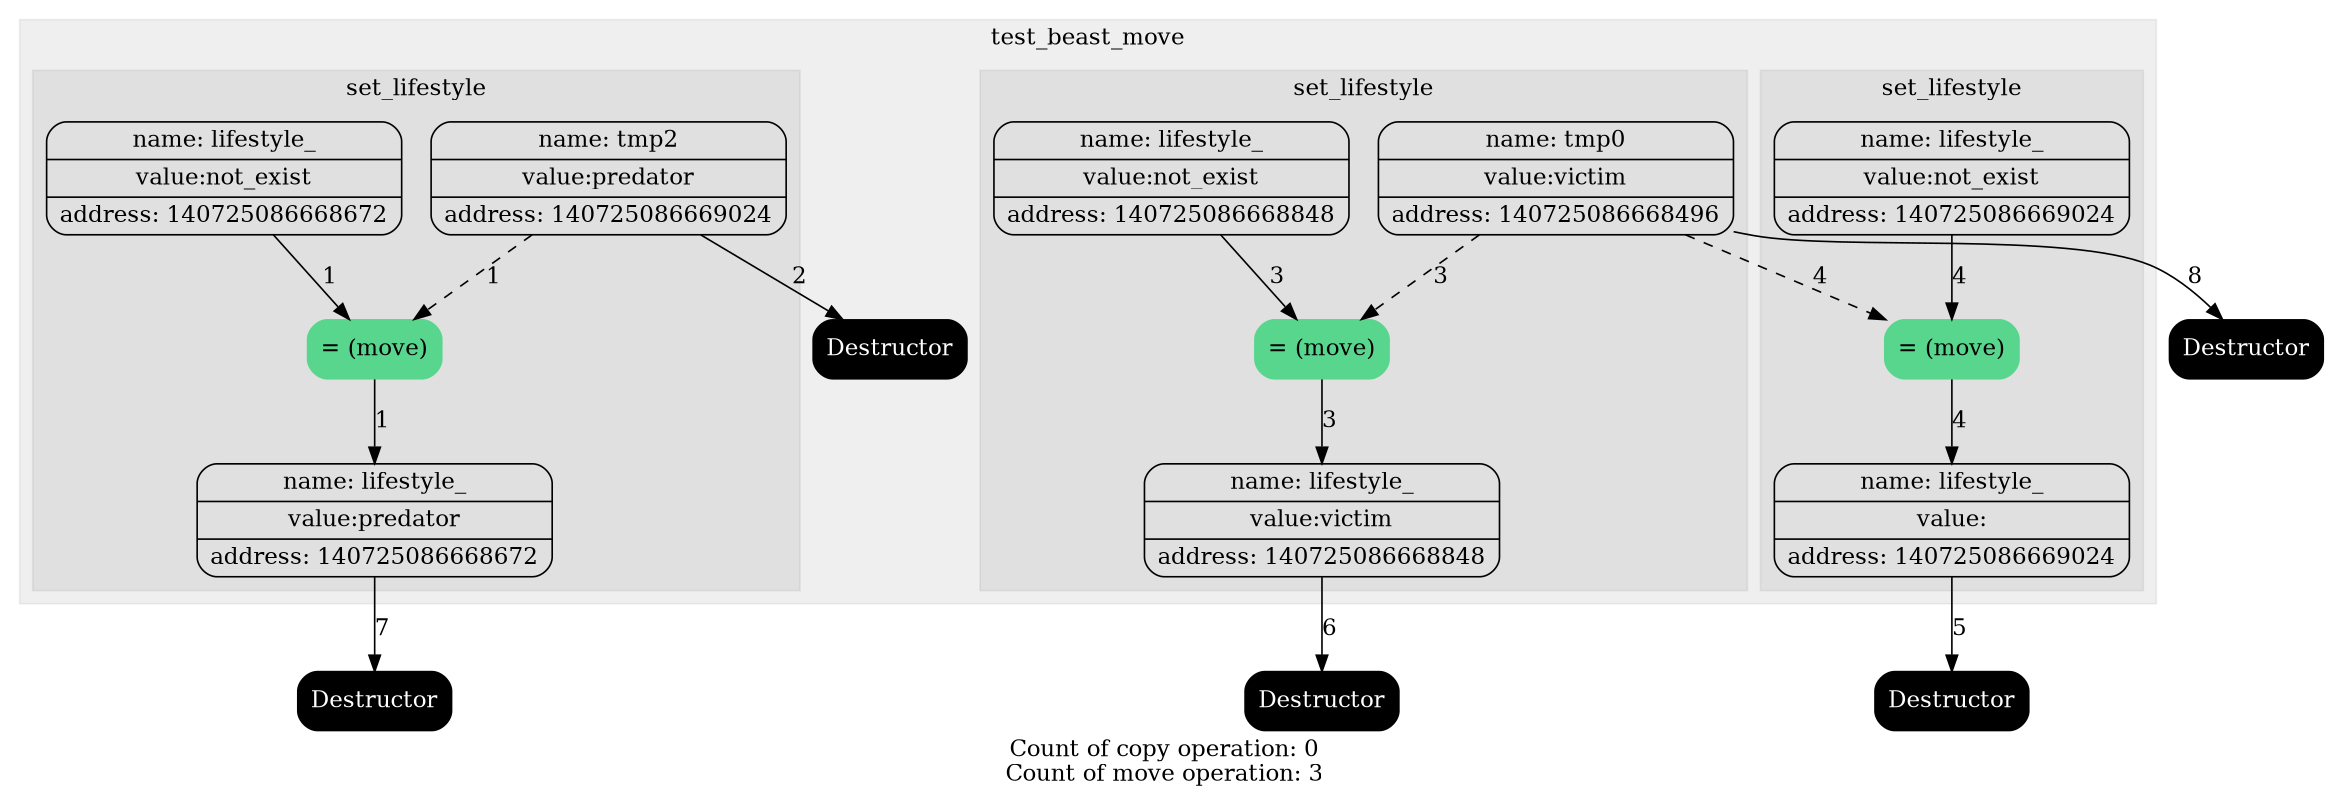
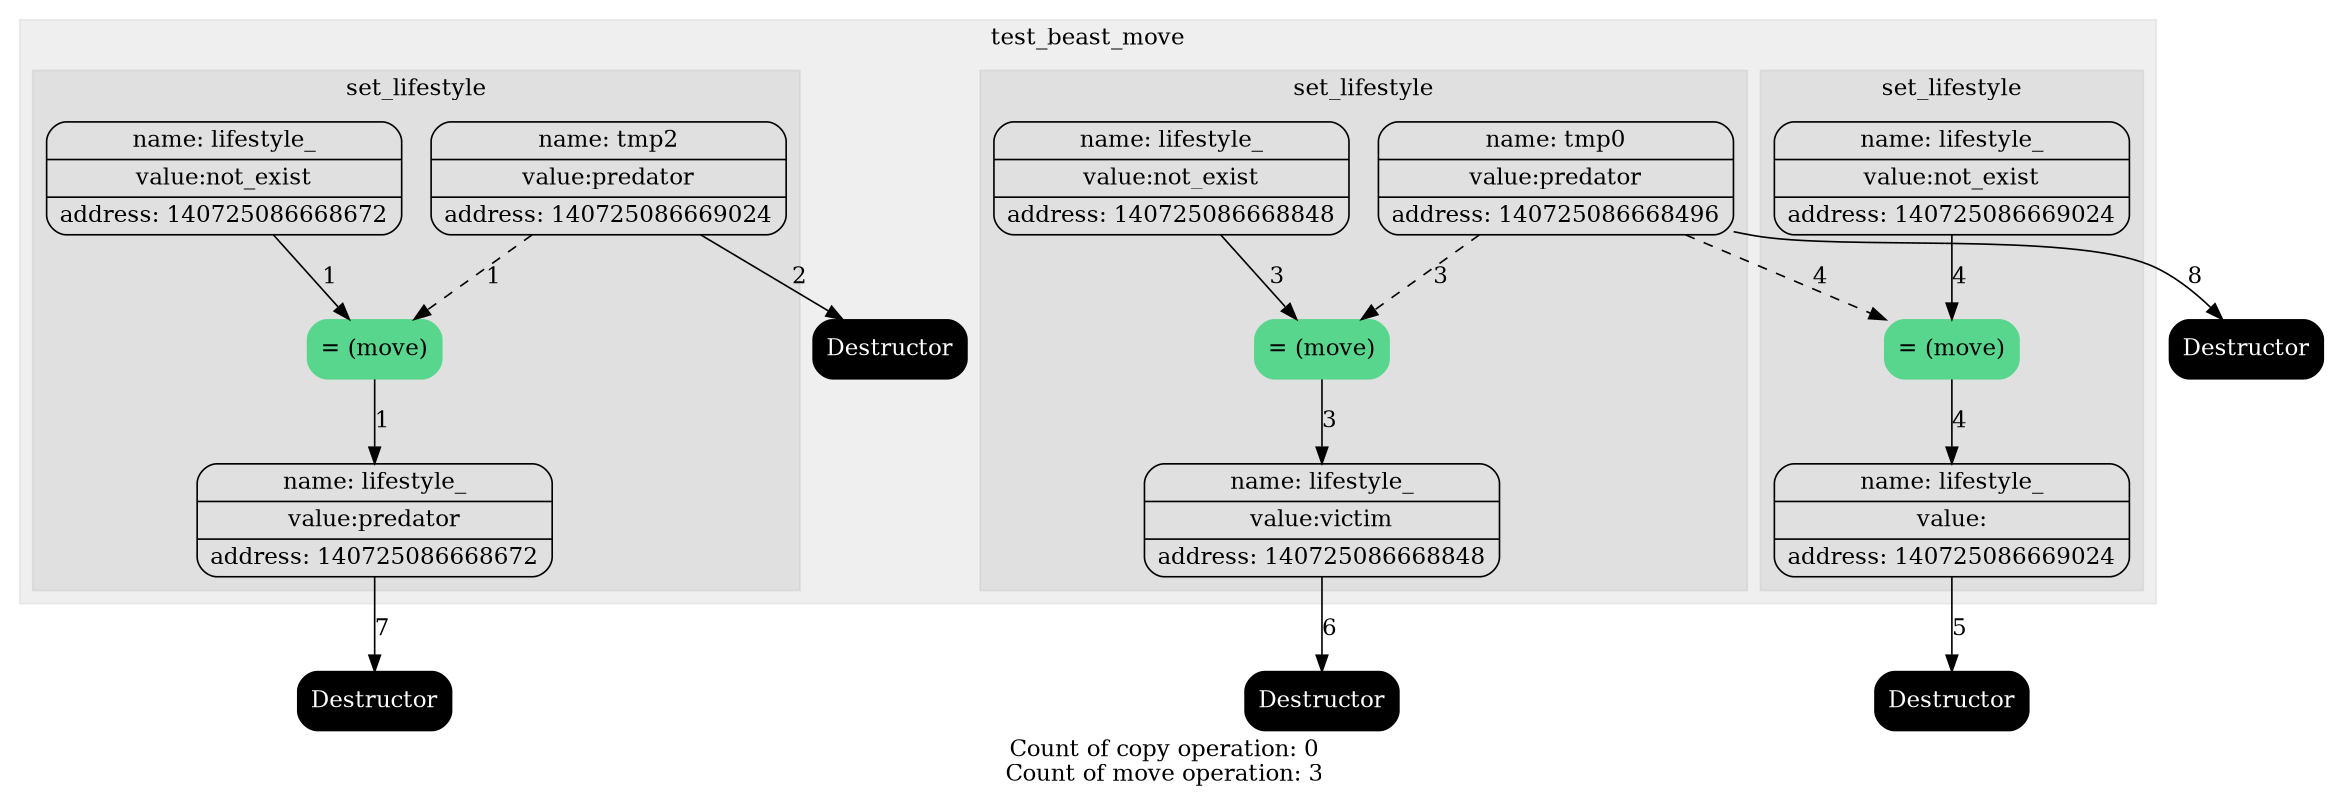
  digraph {
    label="Count of copy operation: 0\nCount of move operation: 3"
    trankdir=HR
    node [shape=Mrecord]
    n1 [label="{ {name: lifestyle_} | {value:not_exist} | {address: 140725086668672}} "]
    n2 [color="#58D68D" label="= (move)" style=filled]
    n3 [label="{ {name: tmp2} | {value:predator} | {address: 140725086669024}} "]
    n4 [label="{ {name: lifestyle_} | {value:predator} | {address: 140725086668672}} "]
-   n5 [label="{ {name: tmp0} | {value:victim} | {address: 140725086668496}} "]
+   n5 [label="{ {name: tmp0} | {value:predator} | {address: 140725086668496}} "]
    n6 [color="#58D68D" label="= (move)" style=filled]
    n7 [label="{ {name: lifestyle_} | {value:not_exist} | {address: 140725086668848}} "]
    n8 [label="{ {name: lifestyle_} | {value:victim} | {address: 140725086668848}} "]
    n9 [color="#58D68D" label="= (move)" style=filled]
    n10 [label="{ {name: lifestyle_} | {value:not_exist} | {address: 140725086669024}} "]
    n11 [label="{ {name: lifestyle_} | {value:} | {address: 140725086669024}} "]
    n12 [color=black fontcolor=white label=Destructor style=filled]
    n13 [color=black fontcolor=white label=Destructor style=filled]
    n14 [color=black fontcolor=white label=Destructor style=filled]
    n15 [color=black fontcolor=white label=Destructor style=filled]
    n16 [color=black fontcolor=white label=Destructor style=filled]
    subgraph cluster_1 {
      color="#00000010"
      label=test_beast_move
      style=filled
      n12
      subgraph cluster_2 {
        color="#00000010"
        label=set_lifestyle
        style=filled
        n1
        n2
        n3
        n4
      }
      subgraph cluster_3 {
        color="#00000010"
        label=set_lifestyle
        style=filled
        n5
        n6
        n7
        n8
      }
      subgraph cluster_4 {
        color="#00000010"
        label=set_lifestyle
        style=filled
        n9
        n10
        n11
      }
    }
    n1 -> n2 [label=1]
    n2 -> n4 [label=1]
    n3 -> n2 [label=1 style=dashed]
    n3 -> n12 [label=2]
    n4 -> n14 [label=7]
    n5 -> n6 [label=3 style=dashed]
    n5 -> n9 [label=4 style=dashed]
    n5 -> n13 [label=8]
    n6 -> n8 [label=3]
    n7 -> n6 [label=3]
    n8 -> n15 [label=6]
    n9 -> n11 [label=4]
    n10 -> n9 [label=4]
    n11 -> n16 [label=5]
  }
